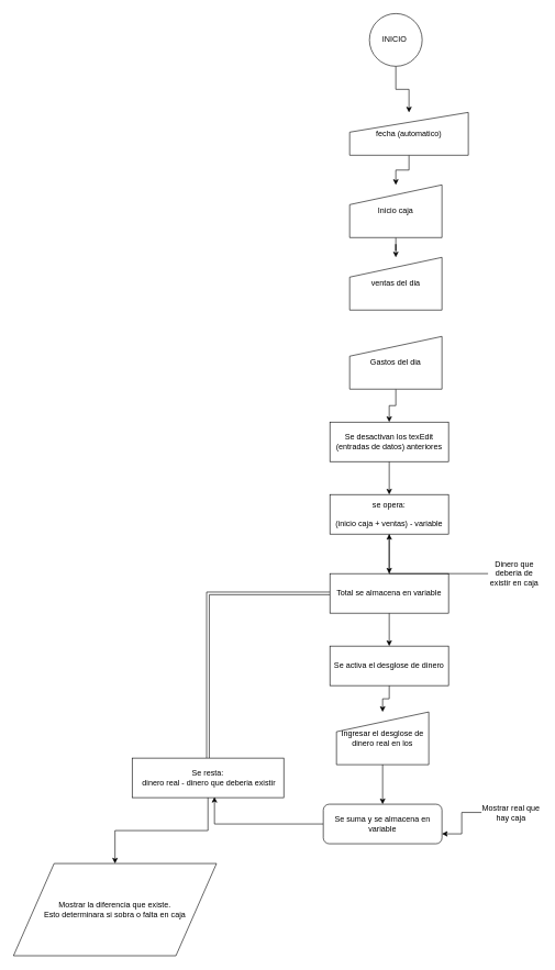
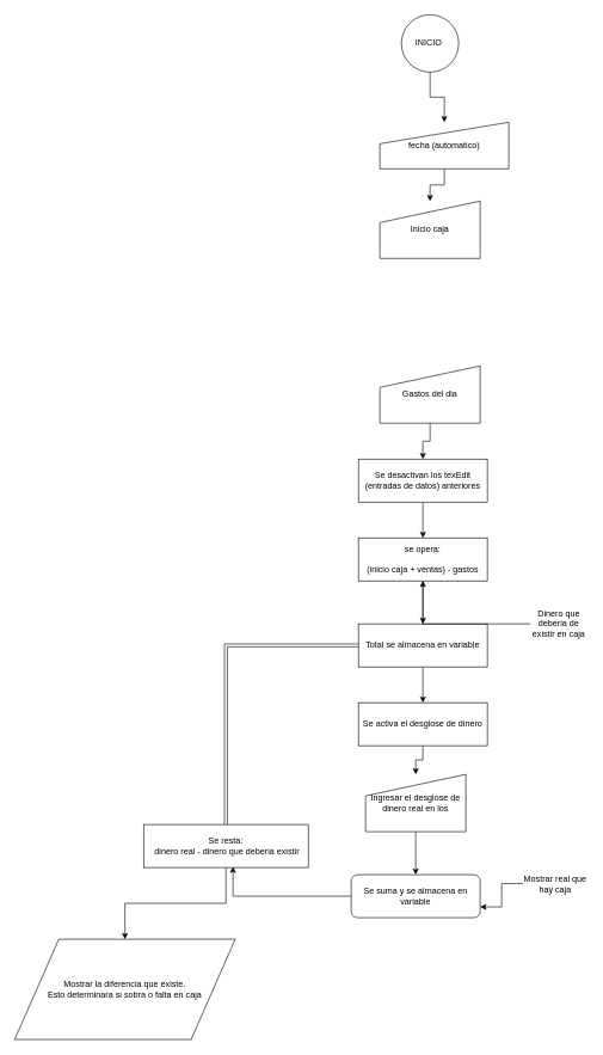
  <mxCell id="0" />
  <mxCell id="1" parent="0" />
  <mxCell id="2" style="edgeStyle=orthogonalEdgeStyle;rounded=0;orthogonalLoop=1;jettySize=auto;html=1;" edge="1" parent="1" source="3" target="5"><mxGeometry relative="1" as="geometry" /></mxCell>
  <mxCell id="3" value="INICIO&amp;nbsp;&lt;br&gt;" style="ellipse;whiteSpace=wrap;html=1;aspect=fixed;" vertex="1" parent="1"><mxGeometry x="560" y="20" width="80" height="80" as="geometry" /></mxCell>
  <mxCell id="4" style="edgeStyle=orthogonalEdgeStyle;rounded=0;orthogonalLoop=1;jettySize=auto;html=1;" edge="1" parent="1" source="5" target="7"><mxGeometry relative="1" as="geometry" /></mxCell>
  <mxCell id="5" value="fecha (automatico)" style="shape=manualInput;whiteSpace=wrap;html=1;" vertex="1" parent="1"><mxGeometry x="530" y="170" width="180" height="65" as="geometry" /></mxCell>
- <mxCell id="6" style="edgeStyle=orthogonalEdgeStyle;rounded=0;orthogonalLoop=1;jettySize=auto;html=1;" edge="1" parent="1" source="7" target="8"><mxGeometry relative="1" as="geometry" /></mxCell>
  <mxCell id="7" value="Inicio caja&lt;br&gt;" style="shape=manualInput;whiteSpace=wrap;html=1;" vertex="1" parent="1"><mxGeometry x="530" y="280" width="140" height="80" as="geometry" /></mxCell>
- <mxCell id="8" value="ventas del dia" style="shape=manualInput;whiteSpace=wrap;html=1;" vertex="1" parent="1"><mxGeometry x="530" y="390" width="140" height="80" as="geometry" /></mxCell>
  <mxCell id="9" style="edgeStyle=orthogonalEdgeStyle;rounded=0;orthogonalLoop=1;jettySize=auto;html=1;" edge="1" parent="1" source="10" target="17"><mxGeometry relative="1" as="geometry" /></mxCell>
  <mxCell id="10" value="Gastos del dia" style="shape=manualInput;whiteSpace=wrap;html=1;" vertex="1" parent="1"><mxGeometry x="530" y="510" width="140" height="80" as="geometry" /></mxCell>
  <mxCell id="11" style="edgeStyle=orthogonalEdgeStyle;rounded=0;orthogonalLoop=1;jettySize=auto;html=1;" edge="1" parent="1" source="12" target="15"><mxGeometry relative="1" as="geometry" /></mxCell>
- <mxCell id="12" value="se opera:&lt;br&gt;&lt;br&gt;(inicio caja + ventas) - variable&lt;br&gt;" style="rounded=0;whiteSpace=wrap;html=1;" vertex="1" parent="1"><mxGeometry x="500" y="750" width="180" height="60" as="geometry" /></mxCell>
+ <mxCell id="12" value="se opera:&lt;br&gt;&lt;br&gt;(inicio caja + ventas) - gastos&lt;br&gt;" style="rounded=0;whiteSpace=wrap;html=1;" vertex="1" parent="1"><mxGeometry x="500" y="750" width="180" height="60" as="geometry" /></mxCell>
  <mxCell id="13" style="edgeStyle=orthogonalEdgeStyle;rounded=0;orthogonalLoop=1;jettySize=auto;html=1;" edge="1" parent="1" source="15" target="19"><mxGeometry relative="1" as="geometry" /></mxCell>
  <mxCell id="14" style="edgeStyle=orthogonalEdgeStyle;rounded=0;orthogonalLoop=1;jettySize=auto;html=1;shape=link;" edge="1" parent="1" source="15" target="25"><mxGeometry relative="1" as="geometry" /></mxCell>
  <mxCell id="15" value="Total se almacena en variable&lt;br&gt;" style="rounded=0;whiteSpace=wrap;html=1;" vertex="1" parent="1"><mxGeometry x="500" y="870" width="180" height="60" as="geometry" /></mxCell>
  <mxCell id="16" style="edgeStyle=orthogonalEdgeStyle;rounded=0;orthogonalLoop=1;jettySize=auto;html=1;entryX=0.5;entryY=0;entryDx=0;entryDy=0;" edge="1" parent="1" source="17" target="12"><mxGeometry relative="1" as="geometry" /></mxCell>
  <mxCell id="17" value="Se desactivan los texEdit (entradas de datos) anteriores&lt;br&gt;" style="rounded=0;whiteSpace=wrap;html=1;" vertex="1" parent="1"><mxGeometry x="500" y="640" width="180" height="60" as="geometry" /></mxCell>
  <mxCell id="18" style="edgeStyle=orthogonalEdgeStyle;rounded=0;orthogonalLoop=1;jettySize=auto;html=1;" edge="1" parent="1" source="19" target="21"><mxGeometry relative="1" as="geometry" /></mxCell>
  <mxCell id="19" value="Se activa el desglose de dinero&lt;br&gt;" style="rounded=0;whiteSpace=wrap;html=1;" vertex="1" parent="1"><mxGeometry x="500" y="980" width="180" height="60" as="geometry" /></mxCell>
  <mxCell id="20" style="edgeStyle=orthogonalEdgeStyle;rounded=0;orthogonalLoop=1;jettySize=auto;html=1;entryX=0.5;entryY=0;entryDx=0;entryDy=0;" edge="1" parent="1" source="21" target="23"><mxGeometry relative="1" as="geometry" /></mxCell>
  <mxCell id="21" value="Ingresar el desglose de dinero real en los" style="shape=manualInput;whiteSpace=wrap;html=1;" vertex="1" parent="1"><mxGeometry x="510" y="1080" width="140" height="80" as="geometry" /></mxCell>
  <mxCell id="22" style="edgeStyle=orthogonalEdgeStyle;rounded=0;orthogonalLoop=1;jettySize=auto;html=1;entryX=0.543;entryY=0.983;entryDx=0;entryDy=0;entryPerimeter=0;" edge="1" parent="1" source="23" target="25"><mxGeometry relative="1" as="geometry" /></mxCell>
  <mxCell id="23" value="Se suma y se almacena en variable&lt;br&gt;" style="whiteSpace=wrap;html=1;rounded=1;" vertex="1" parent="1"><mxGeometry x="490" y="1220" width="180" height="60" as="geometry" /></mxCell>
  <mxCell id="24" style="edgeStyle=orthogonalEdgeStyle;rounded=0;orthogonalLoop=1;jettySize=auto;html=1;" edge="1" parent="1" source="25" target="30"><mxGeometry relative="1" as="geometry" /></mxCell>
  <mxCell id="25" value="Se resta:&lt;br&gt;&amp;nbsp;dinero real - dinero que deberia existir&lt;br&gt;" style="rounded=0;whiteSpace=wrap;html=1;" vertex="1" parent="1"><mxGeometry x="200" y="1150" width="230" height="60" as="geometry" /></mxCell>
  <mxCell id="26" style="edgeStyle=orthogonalEdgeStyle;rounded=0;orthogonalLoop=1;jettySize=auto;html=1;" edge="1" parent="1" source="27" target="12"><mxGeometry relative="1" as="geometry" /></mxCell>
  <mxCell id="27" value="Dinero que deberia de existir en caja" style="text;html=1;strokeColor=none;fillColor=none;align=center;verticalAlign=middle;whiteSpace=wrap;rounded=0;" vertex="1" parent="1"><mxGeometry x="740" y="860" width="80" height="20" as="geometry" /></mxCell>
  <mxCell id="28" style="edgeStyle=orthogonalEdgeStyle;rounded=0;orthogonalLoop=1;jettySize=auto;html=1;entryX=1;entryY=0.75;entryDx=0;entryDy=0;" edge="1" parent="1" source="29" target="23"><mxGeometry relative="1" as="geometry" /></mxCell>
  <mxCell id="29" value="Mostrar real que hay caja" style="text;html=1;strokeColor=none;fillColor=none;align=center;verticalAlign=middle;whiteSpace=wrap;rounded=0;" vertex="1" parent="1"><mxGeometry x="730" y="1210" width="90" height="45" as="geometry" /></mxCell>
  <mxCell id="30" value="Mostrar la diferencia que existe.&lt;br&gt;Esto determinara si sobra o falta en caja&lt;br&gt;" style="shape=parallelogram;perimeter=parallelogramPerimeter;whiteSpace=wrap;html=1;" vertex="1" parent="1"><mxGeometry x="20" y="1310" width="308" height="140" as="geometry" /></mxCell>
